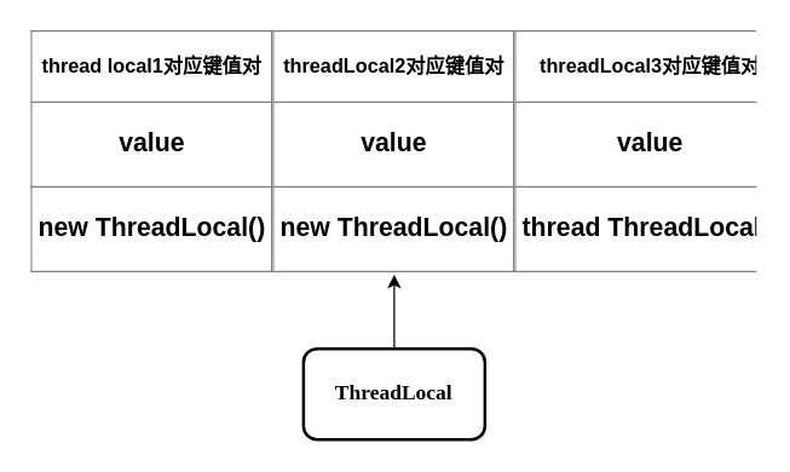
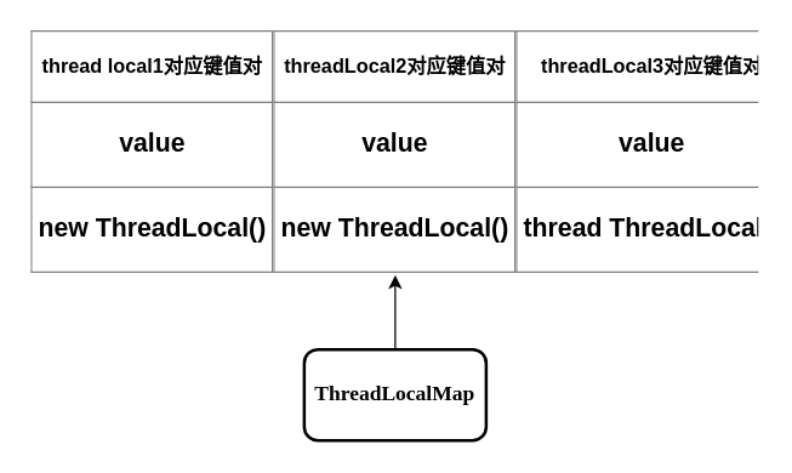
  <mxCell id="0" />
  <mxCell id="1" parent="0" />
- <mxCell id="2" value="&lt;p style=&quot;line-height: 290%&quot;&gt;&lt;b&gt;&lt;font style=&quot;font-size: 14px&quot; face=&quot;Comic Sans MS&quot;&gt;ThreadLocal&lt;/font&gt;&lt;/b&gt;&lt;/p&gt;" style="rounded=1;whiteSpace=wrap;html=1;shadow=0;comic=0;glass=0;strokeWidth=2;perimeterSpacing=2;" parent="1" vertex="1"><mxGeometry x="200" y="230" width="120" height="60" as="geometry" /></mxCell>
+ <mxCell id="2" value="&lt;p style=&quot;line-height: 290%&quot;&gt;&lt;b&gt;&lt;font style=&quot;font-size: 14px&quot; face=&quot;Comic Sans MS&quot;&gt;ThreadLocalMap&lt;/font&gt;&lt;/b&gt;&lt;/p&gt;" style="rounded=1;whiteSpace=wrap;html=1;shadow=0;comic=0;glass=0;strokeWidth=2;perimeterSpacing=2;" parent="1" vertex="1"><mxGeometry x="200" y="230" width="120" height="60" as="geometry" /></mxCell>
  <mxCell id="3" value="&lt;table border=&quot;1&quot; width=&quot;100%&quot; cellpadding=&quot;4&quot; style=&quot;width: 100% ; height: 100% ; border-collapse: collapse&quot;&gt;&lt;tbody&gt;&lt;tr&gt;&lt;th align=&quot;center&quot;&gt;&lt;font style=&quot;font-size: 13px&quot;&gt;thread local1对应键值对&lt;/font&gt;&lt;/th&gt;&lt;/tr&gt;&lt;tr&gt;&lt;td align=&quot;center&quot;&gt;&lt;b&gt;&lt;font style=&quot;font-size: 17px&quot;&gt;value&lt;/font&gt;&lt;/b&gt;&lt;/td&gt;&lt;/tr&gt;&lt;tr&gt;&lt;td align=&quot;center&quot;&gt;&lt;b&gt;&lt;font style=&quot;font-size: 17px&quot;&gt;new ThreadLocal()&lt;/font&gt;&lt;/b&gt;&lt;/td&gt;&lt;/tr&gt;&lt;/tbody&gt;&lt;/table&gt;" style="text;html=1;strokeColor=none;fillColor=none;overflow=fill;shadow=0;glass=0;comic=0;" parent="1" vertex="1"><mxGeometry x="20" y="20" width="160" height="160" as="geometry" /></mxCell>
  <mxCell id="4" value="&lt;table border=&quot;1&quot; width=&quot;100%&quot; cellpadding=&quot;4&quot; style=&quot;width: 100% ; height: 100% ; border-collapse: collapse&quot;&gt;&lt;tbody&gt;&lt;tr&gt;&lt;th align=&quot;center&quot;&gt;&lt;font style=&quot;font-size: 13px&quot;&gt;threadLocal2对应键值对&lt;/font&gt;&lt;br&gt;&lt;/th&gt;&lt;/tr&gt;&lt;tr&gt;&lt;td align=&quot;center&quot;&gt;&lt;font style=&quot;font-size: 17px&quot;&gt;&lt;b&gt;value&lt;/b&gt;&lt;/font&gt;&lt;/td&gt;&lt;/tr&gt;&lt;tr&gt;&lt;td align=&quot;center&quot;&gt;&lt;b&gt;&lt;font style=&quot;font-size: 17px&quot;&gt;new ThreadLocal()&lt;/font&gt;&lt;/b&gt;&lt;/td&gt;&lt;/tr&gt;&lt;/tbody&gt;&lt;/table&gt;" style="text;html=1;strokeColor=none;fillColor=none;overflow=fill;shadow=0;glass=0;comic=0;" parent="1" vertex="1"><mxGeometry x="180" y="20" width="160" height="160" as="geometry" /></mxCell>
  <mxCell id="5" value="&lt;table border=&quot;1&quot; width=&quot;100%&quot; cellpadding=&quot;4&quot; style=&quot;width: 100% ; height: 100% ; border-collapse: collapse&quot;&gt;&lt;tbody&gt;&lt;tr&gt;&lt;th align=&quot;center&quot;&gt;&lt;font style=&quot;font-size: 13px&quot;&gt;threadLocal3对应键值对&lt;/font&gt;&lt;/th&gt;&lt;/tr&gt;&lt;tr&gt;&lt;td align=&quot;center&quot;&gt;&lt;b&gt;&lt;font style=&quot;font-size: 17px&quot;&gt;value&lt;/font&gt;&lt;/b&gt;&lt;/td&gt;&lt;/tr&gt;&lt;tr&gt;&lt;td align=&quot;center&quot;&gt;&lt;b&gt;&lt;font style=&quot;font-size: 17px&quot;&gt;thread ThreadLocal()&lt;/font&gt;&lt;/b&gt;&lt;/td&gt;&lt;/tr&gt;&lt;/tbody&gt;&lt;/table&gt;" style="text;html=1;strokeColor=none;fillColor=none;overflow=fill;shadow=0;glass=0;comic=0;" parent="1" vertex="1"><mxGeometry x="340" y="20" width="160" height="160" as="geometry" /></mxCell>
  <mxCell id="6" value="" style="endArrow=classic;html=1;" parent="1" edge="1"><mxGeometry width="50" height="50" relative="1" as="geometry"><mxPoint x="260" y="230" as="sourcePoint" /><mxPoint x="260" y="181" as="targetPoint" /></mxGeometry></mxCell>
